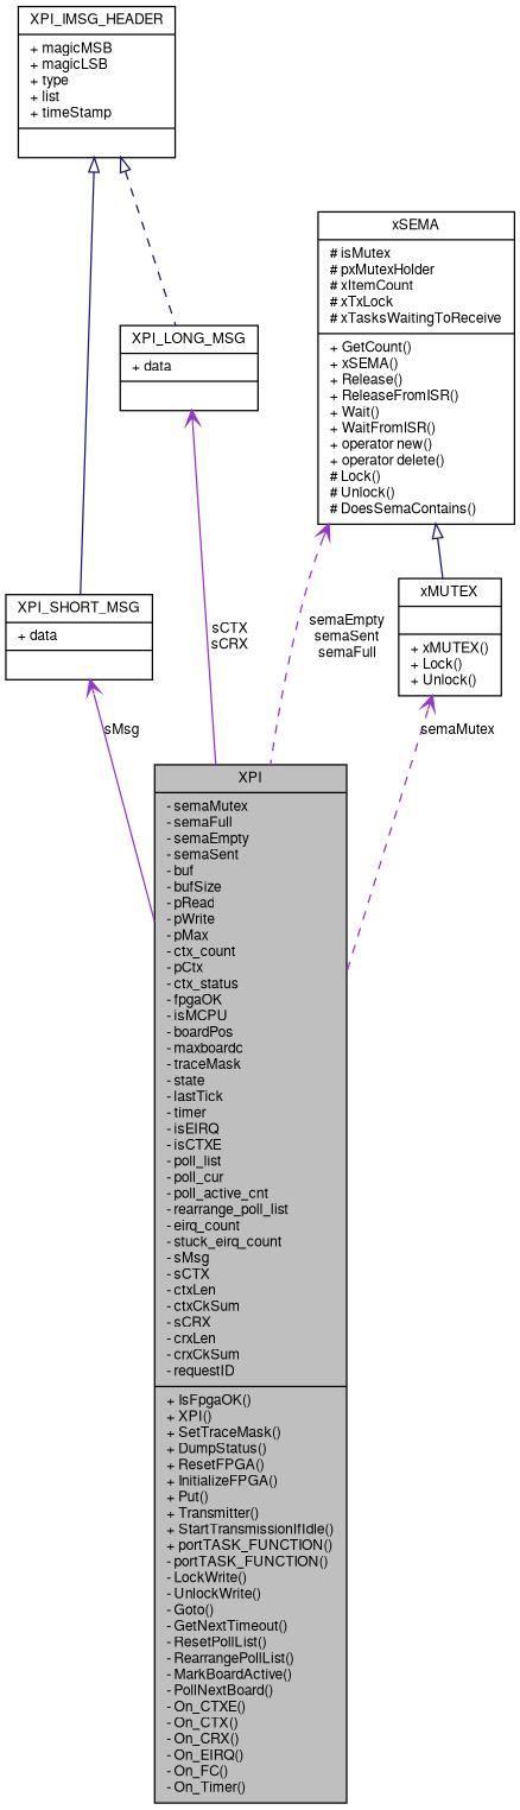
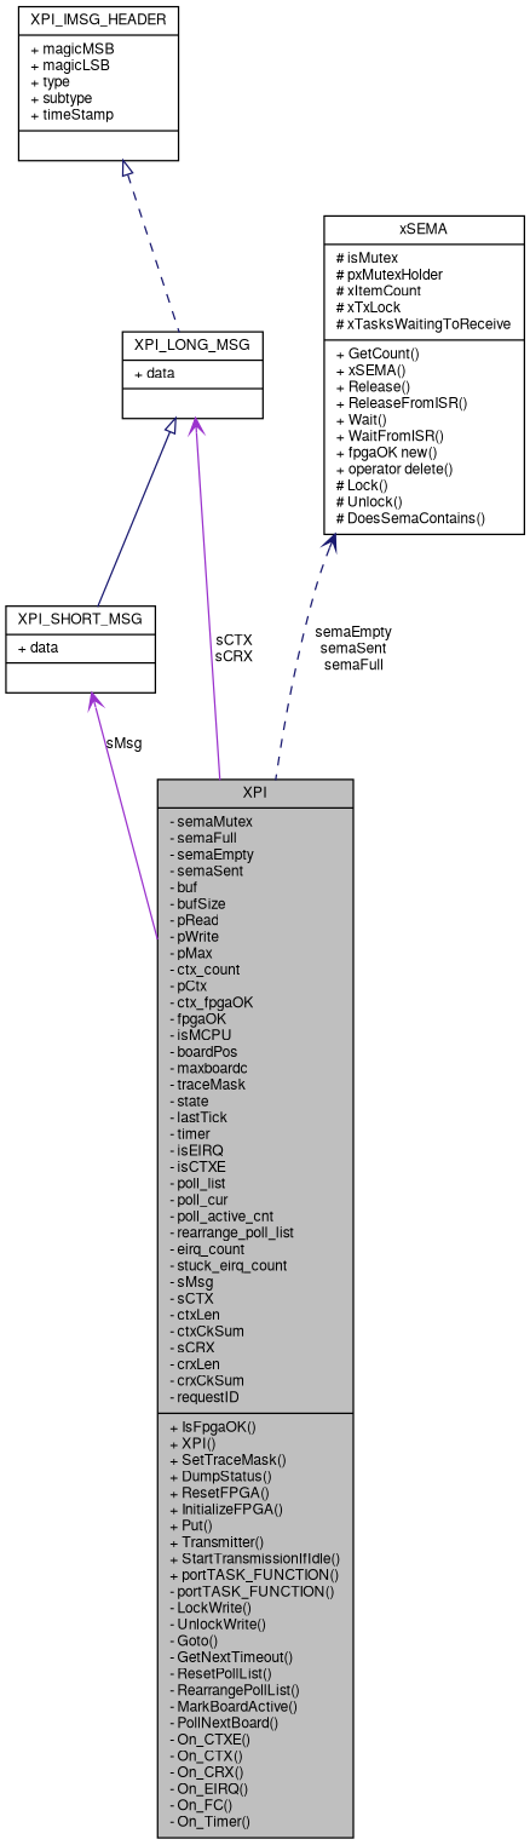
  digraph {
    node [color=black fontname=FreeSans fontsize=10 shape=record]
    edge [arrowtail=open color=darkorchid3 dir=back fontname=FreeSans fontsize=10 labelfontname=FreeSans labelfontsize=10 style=solid]
-   n1 [fillcolor=grey75 fontcolor=black height=0.2 label="{XPI\n|- semaMutex\l- semaFull\l- semaEmpty\l- semaSent\l- buf\l- bufSize\l- pRead\l- pWrite\l- pMax\l- ctx_count\l- pCtx\l- ctx_status\l- fpgaOK\l- isMCPU\l- boardPos\l- maxboardc\l- traceMask\l- state\l- lastTick\l- timer\l- isEIRQ\l- isCTXE\l- poll_list\l- poll_cur\l- poll_active_cnt\l- rearrange_poll_list\l- eirq_count\l- stuck_eirq_count\l- sMsg\l- sCTX\l- ctxLen\l- ctxCkSum\l- sCRX\l- crxLen\l- crxCkSum\l- requestID\l|+ IsFpgaOK()\l+ XPI()\l+ SetTraceMask()\l+ DumpStatus()\l+ ResetFPGA()\l+ InitializeFPGA()\l+ Put()\l+ Transmitter()\l+ StartTransmissionIfIdle()\l+ portTASK_FUNCTION()\l- portTASK_FUNCTION()\l- LockWrite()\l- UnlockWrite()\l- Goto()\l- GetNextTimeout()\l- ResetPollList()\l- RearrangePollList()\l- MarkBoardActive()\l- PollNextBoard()\l- On_CTXE()\l- On_CTX()\l- On_CRX()\l- On_EIRQ()\l- On_FC()\l- On_Timer()\l}" style=filled width=0.4]
+   n1 [fillcolor=grey75 fontcolor=black height=0.2 label="{XPI\n|- semaMutex\l- semaFull\l- semaEmpty\l- semaSent\l- buf\l- bufSize\l- pRead\l- pWrite\l- pMax\l- ctx_count\l- pCtx\l- ctx_fpgaOK\l- fpgaOK\l- isMCPU\l- boardPos\l- maxboardc\l- traceMask\l- state\l- lastTick\l- timer\l- isEIRQ\l- isCTXE\l- poll_list\l- poll_cur\l- poll_active_cnt\l- rearrange_poll_list\l- eirq_count\l- stuck_eirq_count\l- sMsg\l- sCTX\l- ctxLen\l- ctxCkSum\l- sCRX\l- crxLen\l- crxCkSum\l- requestID\l|+ IsFpgaOK()\l+ XPI()\l+ SetTraceMask()\l+ DumpStatus()\l+ ResetFPGA()\l+ InitializeFPGA()\l+ Put()\l+ Transmitter()\l+ StartTransmissionIfIdle()\l+ portTASK_FUNCTION()\l- portTASK_FUNCTION()\l- LockWrite()\l- UnlockWrite()\l- Goto()\l- GetNextTimeout()\l- ResetPollList()\l- RearrangePollList()\l- MarkBoardActive()\l- PollNextBoard()\l- On_CTXE()\l- On_CTX()\l- On_CRX()\l- On_EIRQ()\l- On_FC()\l- On_Timer()\l}" style=filled width=0.4]
    n2 [height=0.2 label="{XPI_SHORT_MSG\n|+ data\l|}" width=0.4]
-   n3 [height=0.2 label="{XPI_IMSG_HEADER\n|+ magicMSB\l+ magicLSB\l+ type\l+ list\l+ timeStamp\l|}" width=0.4]
+   n3 [height=0.2 label="{XPI_IMSG_HEADER\n|+ magicMSB\l+ magicLSB\l+ type\l+ subtype\l+ timeStamp\l|}" width=0.4]
    n4 [height=0.2 label="{XPI_LONG_MSG\n|+ data\l|}" width=0.4]
-   n5 [height=0.2 label="{xSEMA\n|# isMutex\l# pxMutexHolder\l# xItemCount\l# xTxLock\l# xTasksWaitingToReceive\l|+ GetCount()\l+ xSEMA()\l+ Release()\l+ ReleaseFromISR()\l+ Wait()\l+ WaitFromISR()\l+ operator new()\l+ operator delete()\l# Lock()\l# Unlock()\l# DoesSemaContains()\l}" width=0.4]
-   n6 [height=0.2 label="{xMUTEX\n||+ xMUTEX()\l+ Lock()\l+ Unlock()\l}" width=0.4]
+   n5 [height=0.2 label="{xSEMA\n|# isMutex\l# pxMutexHolder\l# xItemCount\l# xTxLock\l# xTasksWaitingToReceive\l|+ GetCount()\l+ xSEMA()\l+ Release()\l+ ReleaseFromISR()\l+ Wait()\l+ WaitFromISR()\l+ fpgaOK new()\l+ operator delete()\l# Lock()\l# Unlock()\l# DoesSemaContains()\l}" width=0.4]
    n2 -> n1 [label=sMsg]
-   n3 -> n2 [arrowtail=empty color=midnightblue]
+   n4 -> n2 [arrowtail=empty color=midnightblue]
    n3 -> n4 [arrowtail=empty color=midnightblue style=dashed]
    n4 -> n1 [label="sCTX\nsCRX"]
-   n5 -> n1 [label="semaEmpty\nsemaSent\nsemaFull" style=dashed]
-   n5 -> n6 [arrowtail=empty color=midnightblue]
-   n6 -> n1 [label=semaMutex style=dashed]
+   n5 -> n1 [color=midnightblue label="semaEmpty\nsemaSent\nsemaFull" style=dashed]
  }
